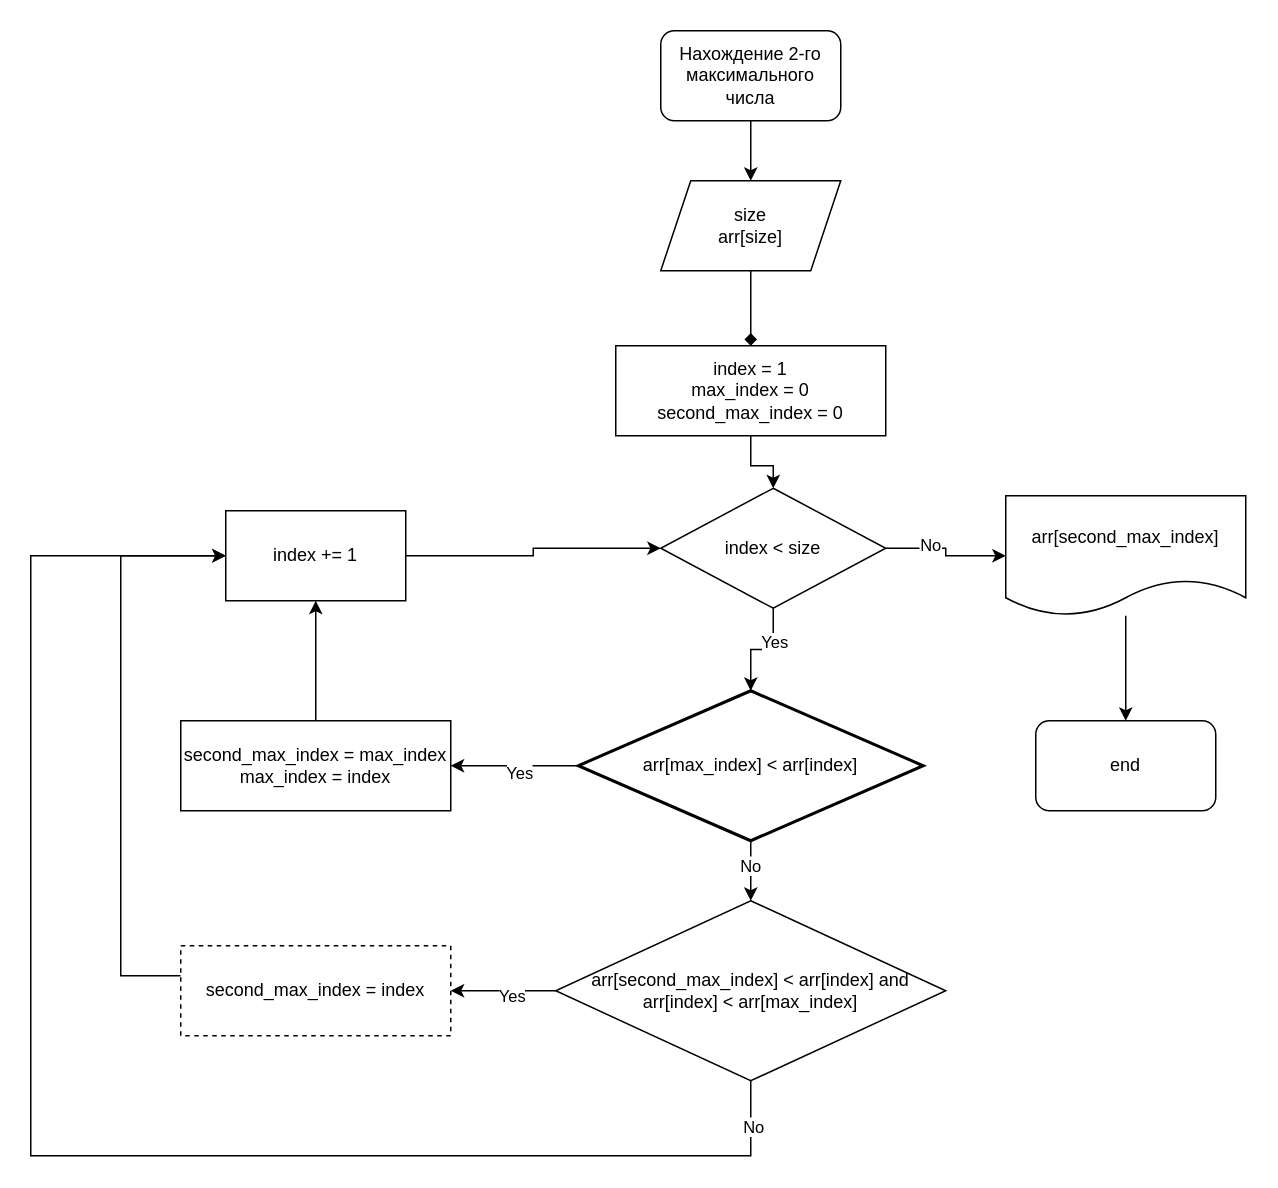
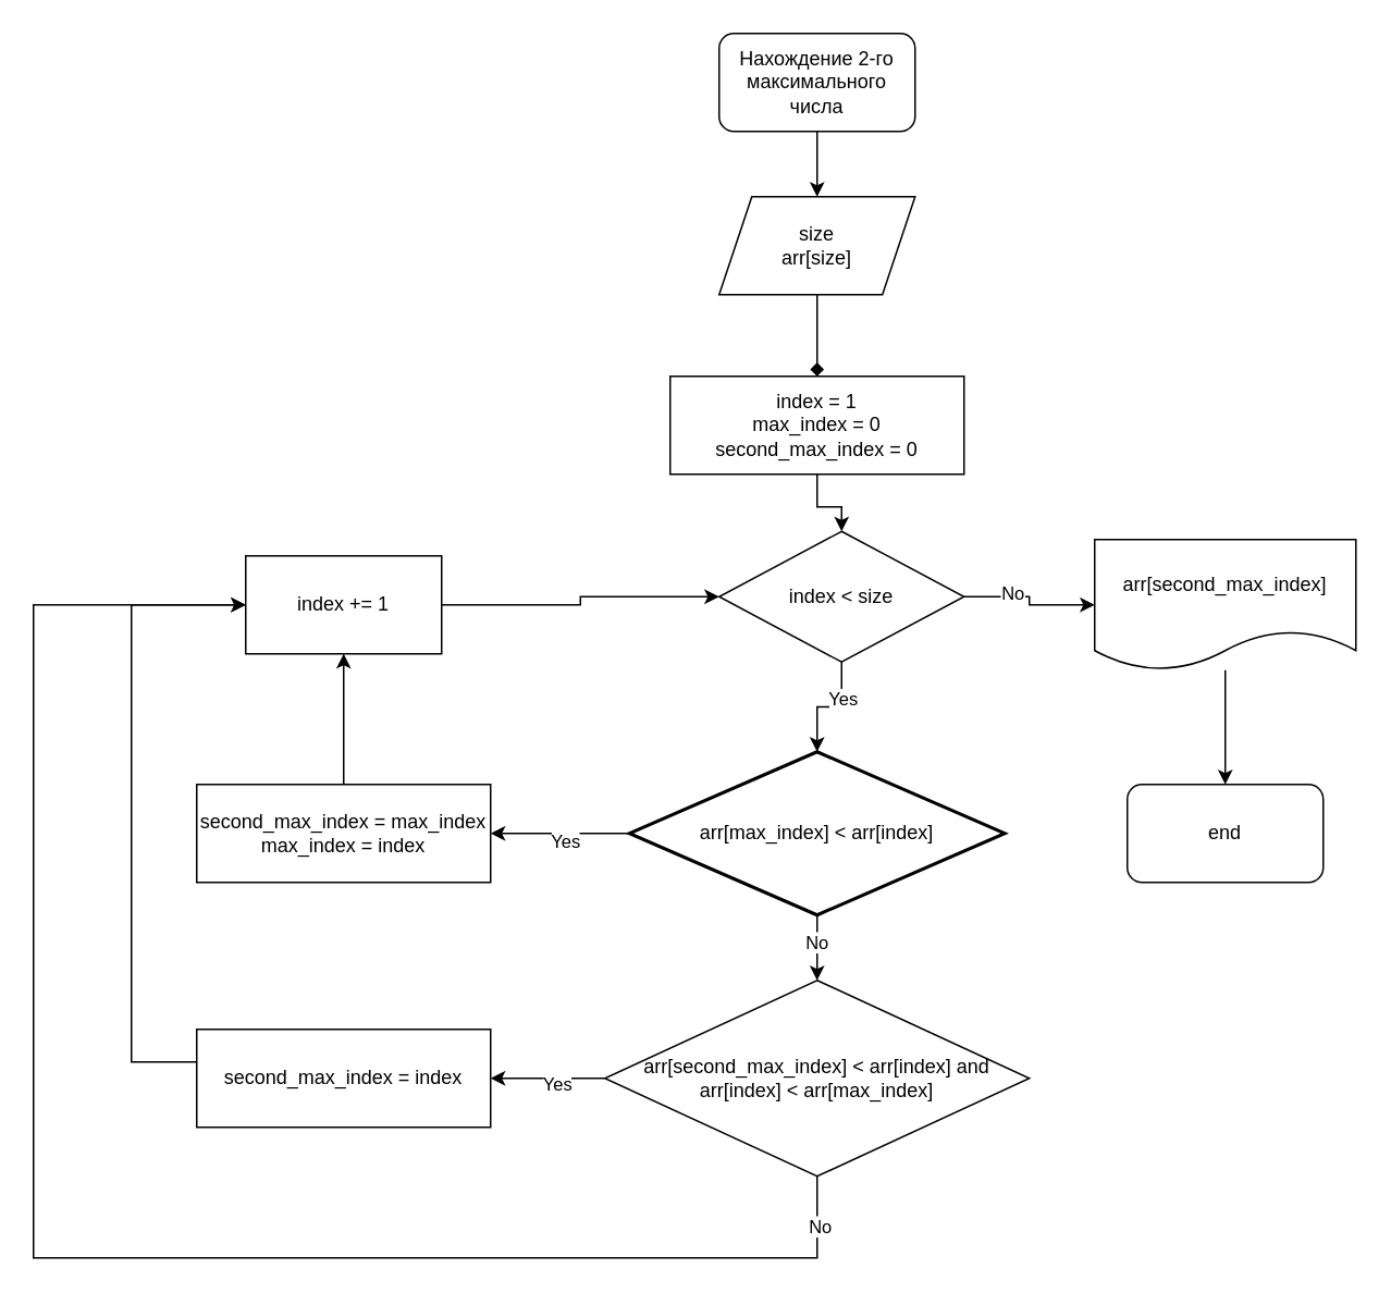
  <mxCell id="0" />
  <mxCell id="1" parent="0" />
  <mxCell id="2" value="" style="edgeStyle=orthogonalEdgeStyle;rounded=0;orthogonalLoop=1;jettySize=auto;html=1;" edge="1" parent="1" source="3" target="5"><mxGeometry relative="1" as="geometry" /></mxCell>
  <mxCell id="3" value="Нахождение 2-го максимального числа" style="rounded=1;whiteSpace=wrap;html=1;" vertex="1" parent="1"><mxGeometry x="440" y="20" width="120" height="60" as="geometry" /></mxCell>
  <mxCell id="4" value="" style="edgeStyle=orthogonalEdgeStyle;rounded=0;orthogonalLoop=1;jettySize=auto;html=1;endArrow=diamond;" edge="1" parent="1" source="5" target="7"><mxGeometry relative="1" as="geometry" /></mxCell>
  <mxCell id="5" value="size&lt;br&gt;arr[size]" style="shape=parallelogram;perimeter=parallelogramPerimeter;whiteSpace=wrap;html=1;fixedSize=1;" vertex="1" parent="1"><mxGeometry x="440" y="120" width="120" height="60" as="geometry" /></mxCell>
  <mxCell id="6" value="" style="edgeStyle=orthogonalEdgeStyle;rounded=0;orthogonalLoop=1;jettySize=auto;html=1;" edge="1" parent="1" source="7" target="12"><mxGeometry relative="1" as="geometry" /></mxCell>
  <mxCell id="7" value="index = 1&lt;br&gt;max_index = 0&lt;br&gt;second_max_index = 0" style="rounded=0;whiteSpace=wrap;html=1;" vertex="1" parent="1"><mxGeometry x="410" y="230" width="180" height="60" as="geometry" /></mxCell>
  <mxCell id="8" value="" style="edgeStyle=orthogonalEdgeStyle;rounded=0;orthogonalLoop=1;jettySize=auto;html=1;" edge="1" parent="1" source="12" target="17"><mxGeometry relative="1" as="geometry" /></mxCell>
  <mxCell id="9" value="Yes" style="edgeLabel;html=1;align=center;verticalAlign=middle;resizable=0;points=[];" vertex="1" connectable="0" parent="8"><mxGeometry x="-0.36" relative="1" as="geometry"><mxPoint as="offset" /></mxGeometry></mxCell>
  <mxCell id="10" value="" style="edgeStyle=orthogonalEdgeStyle;rounded=0;orthogonalLoop=1;jettySize=auto;html=1;" edge="1" parent="1" source="12" target="30"><mxGeometry relative="1" as="geometry" /></mxCell>
  <mxCell id="11" value="No" style="edgeLabel;html=1;align=center;verticalAlign=middle;resizable=0;points=[];" vertex="1" connectable="0" parent="10"><mxGeometry x="-0.326" y="3" relative="1" as="geometry"><mxPoint as="offset" /></mxGeometry></mxCell>
  <mxCell id="12" value="index &amp;lt; size" style="rhombus;whiteSpace=wrap;html=1;" vertex="1" parent="1"><mxGeometry x="440" y="325" width="150" height="80" as="geometry" /></mxCell>
  <mxCell id="13" value="" style="edgeStyle=orthogonalEdgeStyle;rounded=0;orthogonalLoop=1;jettySize=auto;html=1;" edge="1" parent="1" source="17" target="19"><mxGeometry relative="1" as="geometry" /></mxCell>
  <mxCell id="14" value="Yes" style="edgeLabel;html=1;align=center;verticalAlign=middle;resizable=0;points=[];" vertex="1" connectable="0" parent="13"><mxGeometry x="-0.059" y="4" relative="1" as="geometry"><mxPoint as="offset" /></mxGeometry></mxCell>
  <mxCell id="15" value="" style="edgeStyle=orthogonalEdgeStyle;rounded=0;orthogonalLoop=1;jettySize=auto;html=1;" edge="1" parent="1" source="17" target="24"><mxGeometry relative="1" as="geometry" /></mxCell>
  <mxCell id="16" value="No" style="edgeLabel;html=1;align=center;verticalAlign=middle;resizable=0;points=[];" vertex="1" connectable="0" parent="15"><mxGeometry x="-0.2" y="-1" relative="1" as="geometry"><mxPoint as="offset" /></mxGeometry></mxCell>
  <mxCell id="17" value="arr[max_index] &amp;lt; arr[index]" style="strokeWidth=2;html=1;shape=mxgraph.flowchart.decision;whiteSpace=wrap;" vertex="1" parent="1"><mxGeometry x="385" y="460" width="230" height="100" as="geometry" /></mxCell>
  <mxCell id="18" value="" style="edgeStyle=orthogonalEdgeStyle;rounded=0;orthogonalLoop=1;jettySize=auto;html=1;" edge="1" parent="1" source="19" target="28"><mxGeometry relative="1" as="geometry" /></mxCell>
  <mxCell id="19" value="second_max_index = max_index&lt;br&gt;max_index = index" style="rounded=0;whiteSpace=wrap;html=1;" vertex="1" parent="1"><mxGeometry x="120" y="480" width="180" height="60" as="geometry" /></mxCell>
  <mxCell id="20" value="" style="edgeStyle=orthogonalEdgeStyle;rounded=0;orthogonalLoop=1;jettySize=auto;html=1;" edge="1" parent="1" source="24" target="26"><mxGeometry relative="1" as="geometry" /></mxCell>
  <mxCell id="21" value="Yes" style="edgeLabel;html=1;align=center;verticalAlign=middle;resizable=0;points=[];" vertex="1" connectable="0" parent="20"><mxGeometry x="-0.143" y="3" relative="1" as="geometry"><mxPoint as="offset" /></mxGeometry></mxCell>
  <mxCell id="22" style="edgeStyle=orthogonalEdgeStyle;rounded=0;orthogonalLoop=1;jettySize=auto;html=1;" edge="1" parent="1" source="24" target="28"><mxGeometry relative="1" as="geometry"><Array as="points"><mxPoint x="500" y="770" /><mxPoint x="20" y="770" /><mxPoint x="20" y="370" /></Array></mxGeometry></mxCell>
  <mxCell id="23" value="No" style="edgeLabel;html=1;align=center;verticalAlign=middle;resizable=0;points=[];" vertex="1" connectable="0" parent="22"><mxGeometry x="-0.943" y="1" relative="1" as="geometry"><mxPoint as="offset" /></mxGeometry></mxCell>
  <mxCell id="24" value="arr[second_max_index] &amp;lt; arr[index] and&lt;br&gt;arr[index] &amp;lt; arr[max_index]" style="rhombus;whiteSpace=wrap;html=1;" vertex="1" parent="1"><mxGeometry x="370" y="600" width="260" height="120" as="geometry" /></mxCell>
  <mxCell id="25" style="edgeStyle=orthogonalEdgeStyle;rounded=0;orthogonalLoop=1;jettySize=auto;html=1;entryX=0;entryY=0.5;entryDx=0;entryDy=0;" edge="1" parent="1" source="26" target="28"><mxGeometry relative="1" as="geometry"><Array as="points"><mxPoint x="80" y="650" /><mxPoint x="80" y="370" /></Array></mxGeometry></mxCell>
- <mxCell id="26" value="second_max_index = index" style="rounded=0;whiteSpace=wrap;html=1;dashed=1;" vertex="1" parent="1"><mxGeometry x="120" y="630" width="180" height="60" as="geometry" /></mxCell>
+ <mxCell id="26" value="second_max_index = index" style="rounded=0;whiteSpace=wrap;html=1;" vertex="1" parent="1"><mxGeometry x="120" y="630" width="180" height="60" as="geometry" /></mxCell>
  <mxCell id="27" style="edgeStyle=orthogonalEdgeStyle;rounded=0;orthogonalLoop=1;jettySize=auto;html=1;" edge="1" parent="1" source="28" target="12"><mxGeometry relative="1" as="geometry" /></mxCell>
  <mxCell id="28" value="index += 1" style="rounded=0;whiteSpace=wrap;html=1;" vertex="1" parent="1"><mxGeometry x="150" y="340" width="120" height="60" as="geometry" /></mxCell>
  <mxCell id="29" value="" style="edgeStyle=orthogonalEdgeStyle;rounded=0;orthogonalLoop=1;jettySize=auto;html=1;" edge="1" parent="1" source="30" target="31"><mxGeometry relative="1" as="geometry" /></mxCell>
  <mxCell id="30" value="arr[second_max_index]" style="shape=document;whiteSpace=wrap;html=1;boundedLbl=1;" vertex="1" parent="1"><mxGeometry x="670" y="330" width="160" height="80" as="geometry" /></mxCell>
  <mxCell id="31" value="end" style="rounded=1;whiteSpace=wrap;html=1;" vertex="1" parent="1"><mxGeometry x="690" y="480" width="120" height="60" as="geometry" /></mxCell>
